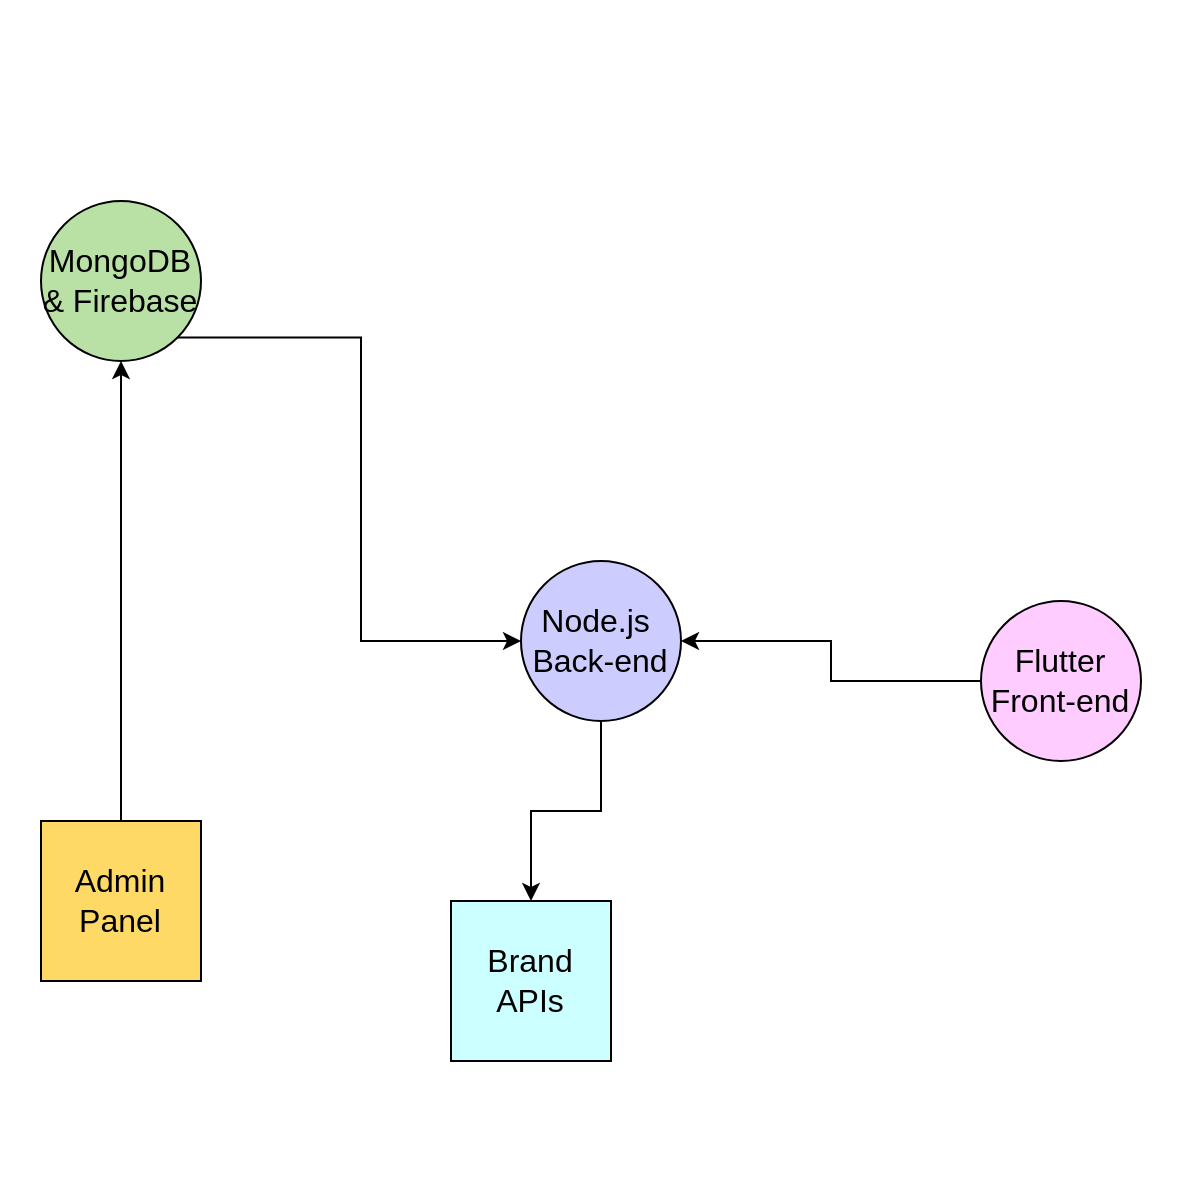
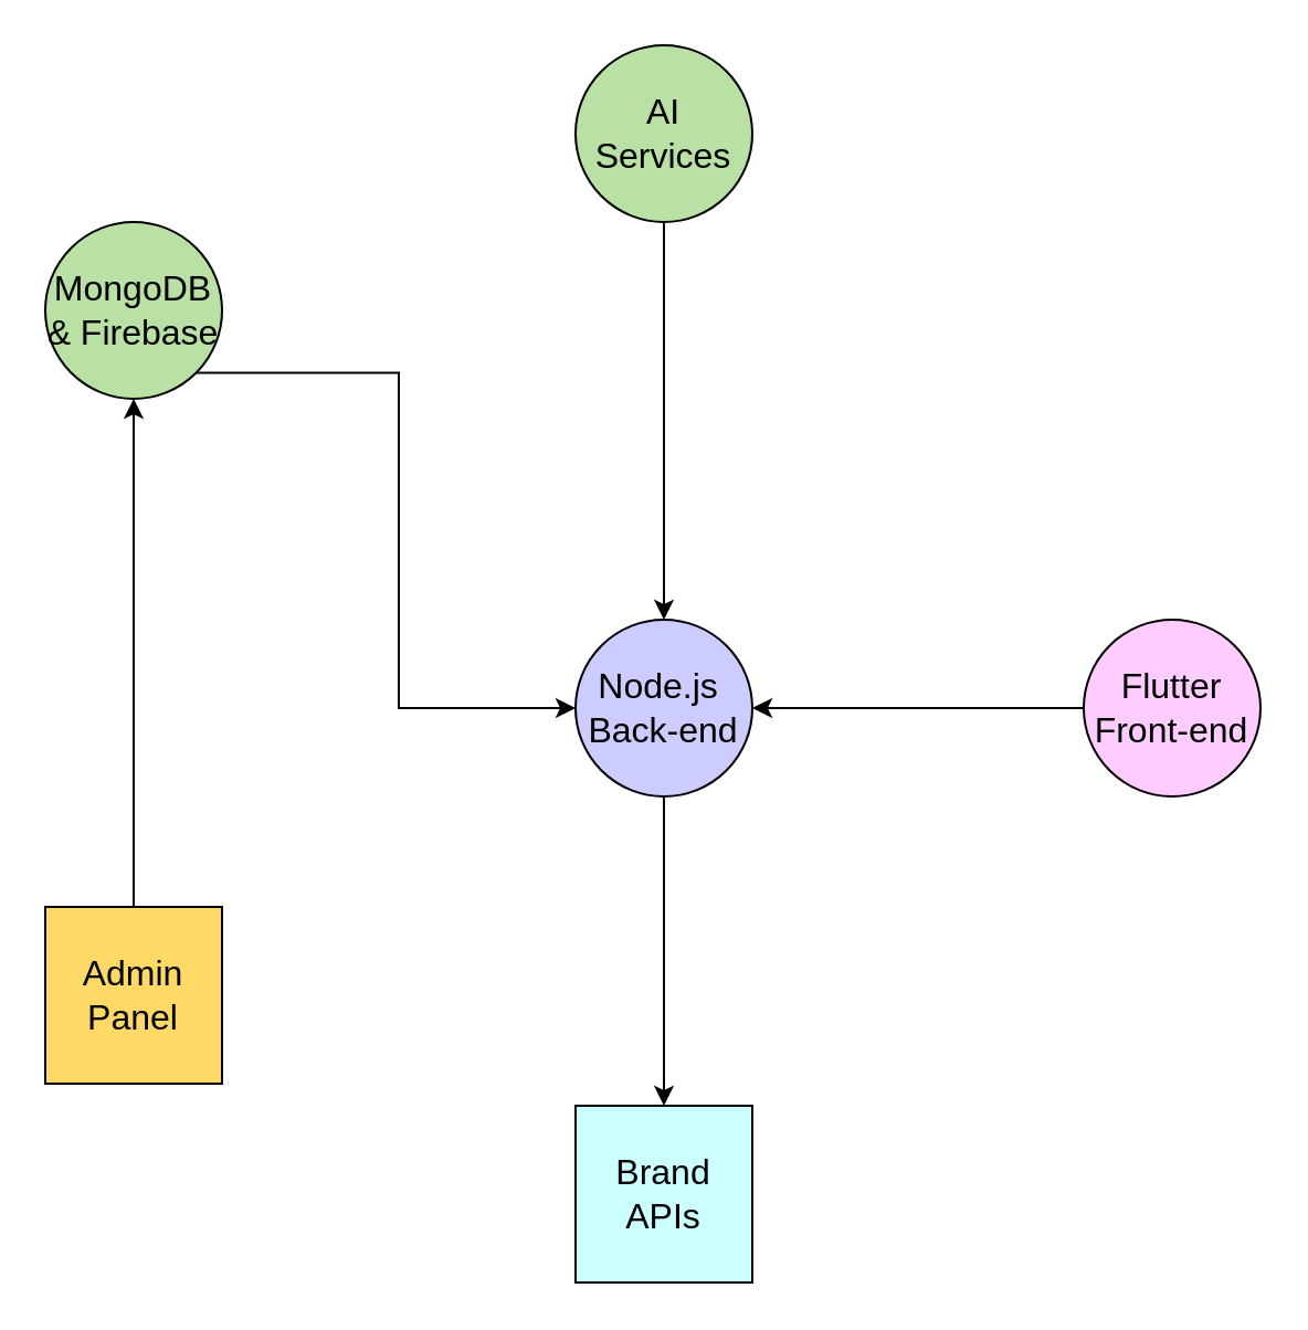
  <mxCell id="0" />
  <mxCell id="1" parent="0" />
  <mxCell id="2" style="edgeStyle=orthogonalEdgeStyle;rounded=0;orthogonalLoop=1;jettySize=auto;html=1;exitX=1;exitY=1;exitDx=0;exitDy=0;entryX=0;entryY=0.5;entryDx=0;entryDy=0;fontSize=16;" edge="1" parent="1" source="3" target="7"><mxGeometry relative="1" as="geometry" /></mxCell>
  <mxCell id="3" value="MongoDB &amp;amp; Firebase" style="ellipse;whiteSpace=wrap;html=1;aspect=fixed;fillColor=light-dark(#B9E0A5,var(--ge-dark-color, #121212));fontSize=16;" vertex="1" parent="1"><mxGeometry x="20" y="100" width="80" height="80" as="geometry" /></mxCell>
+ <mxCell id="4" style="edgeStyle=orthogonalEdgeStyle;rounded=0;orthogonalLoop=1;jettySize=auto;html=1;exitX=0.5;exitY=1;exitDx=0;exitDy=0;entryX=0.5;entryY=0;entryDx=0;entryDy=0;fontSize=16;" edge="1" parent="1" source="5" target="7"><mxGeometry relative="1" as="geometry" /></mxCell>
+ <mxCell id="5" value="AI Services" style="ellipse;whiteSpace=wrap;html=1;aspect=fixed;strokeColor=light-dark(#000000,#FFFFFF);fillColor=light-dark(#B9E0A5,#000000);fontSize=16;" vertex="1" parent="1"><mxGeometry x="260" y="20" width="80" height="80" as="geometry" /></mxCell>
  <mxCell id="6" style="edgeStyle=orthogonalEdgeStyle;rounded=0;orthogonalLoop=1;jettySize=auto;html=1;exitX=0.5;exitY=1;exitDx=0;exitDy=0;entryX=0.5;entryY=0;entryDx=0;entryDy=0;fontSize=16;" edge="1" parent="1" source="7" target="10"><mxGeometry relative="1" as="geometry" /></mxCell>
  <mxCell id="7" value="Node.js&amp;nbsp;&lt;div&gt;Back-end&lt;/div&gt;" style="ellipse;whiteSpace=wrap;html=1;aspect=fixed;fillColor=light-dark(#CCCCFF,var(--ge-dark-color, #121212));fontSize=16;" vertex="1" parent="1"><mxGeometry x="260" y="280" width="80" height="80" as="geometry" /></mxCell>
  <mxCell id="8" style="edgeStyle=orthogonalEdgeStyle;rounded=0;orthogonalLoop=1;jettySize=auto;html=1;entryX=1;entryY=0.5;entryDx=0;entryDy=0;fontSize=16;" edge="1" parent="1" source="9" target="7"><mxGeometry relative="1" as="geometry" /></mxCell>
- <mxCell id="9" value="Flutter&lt;div&gt;Front-end&lt;/div&gt;" style="ellipse;whiteSpace=wrap;html=1;aspect=fixed;fillColor=light-dark(#FFCCFF,var(--ge-dark-color, #121212));fontSize=16;" vertex="1" parent="1"><mxGeometry x="490" y="300" width="80" height="80" as="geometry" /></mxCell>
- <mxCell id="10" value="Brand APIs" style="whiteSpace=wrap;html=1;aspect=fixed;fillColor=light-dark(#CCFFFF,var(--ge-dark-color, #121212));fontSize=16;" vertex="1" parent="1"><mxGeometry x="225" y="450" width="80" height="80" as="geometry" /></mxCell>
+ <mxCell id="9" value="Flutter&lt;div&gt;Front-end&lt;/div&gt;" style="ellipse;whiteSpace=wrap;html=1;aspect=fixed;fillColor=light-dark(#FFCCFF,var(--ge-dark-color, #121212));fontSize=16;" vertex="1" parent="1"><mxGeometry x="490" y="280" width="80" height="80" as="geometry" /></mxCell>
+ <mxCell id="10" value="Brand APIs" style="whiteSpace=wrap;html=1;aspect=fixed;fillColor=light-dark(#CCFFFF,var(--ge-dark-color, #121212));fontSize=16;" vertex="1" parent="1"><mxGeometry x="260" y="500" width="80" height="80" as="geometry" /></mxCell>
  <mxCell id="11" style="edgeStyle=orthogonalEdgeStyle;rounded=0;orthogonalLoop=1;jettySize=auto;html=1;exitX=0.5;exitY=0;exitDx=0;exitDy=0;entryX=0.5;entryY=1;entryDx=0;entryDy=0;fontSize=16;" edge="1" parent="1" source="12" target="3"><mxGeometry relative="1" as="geometry" /></mxCell>
  <mxCell id="12" value="Admin&lt;br&gt;Panel" style="whiteSpace=wrap;html=1;aspect=fixed;fillColor=light-dark(#FFD966,var(--ge-dark-color, #121212));fontSize=16;" vertex="1" parent="1"><mxGeometry x="20" y="410" width="80" height="80" as="geometry" /></mxCell>
